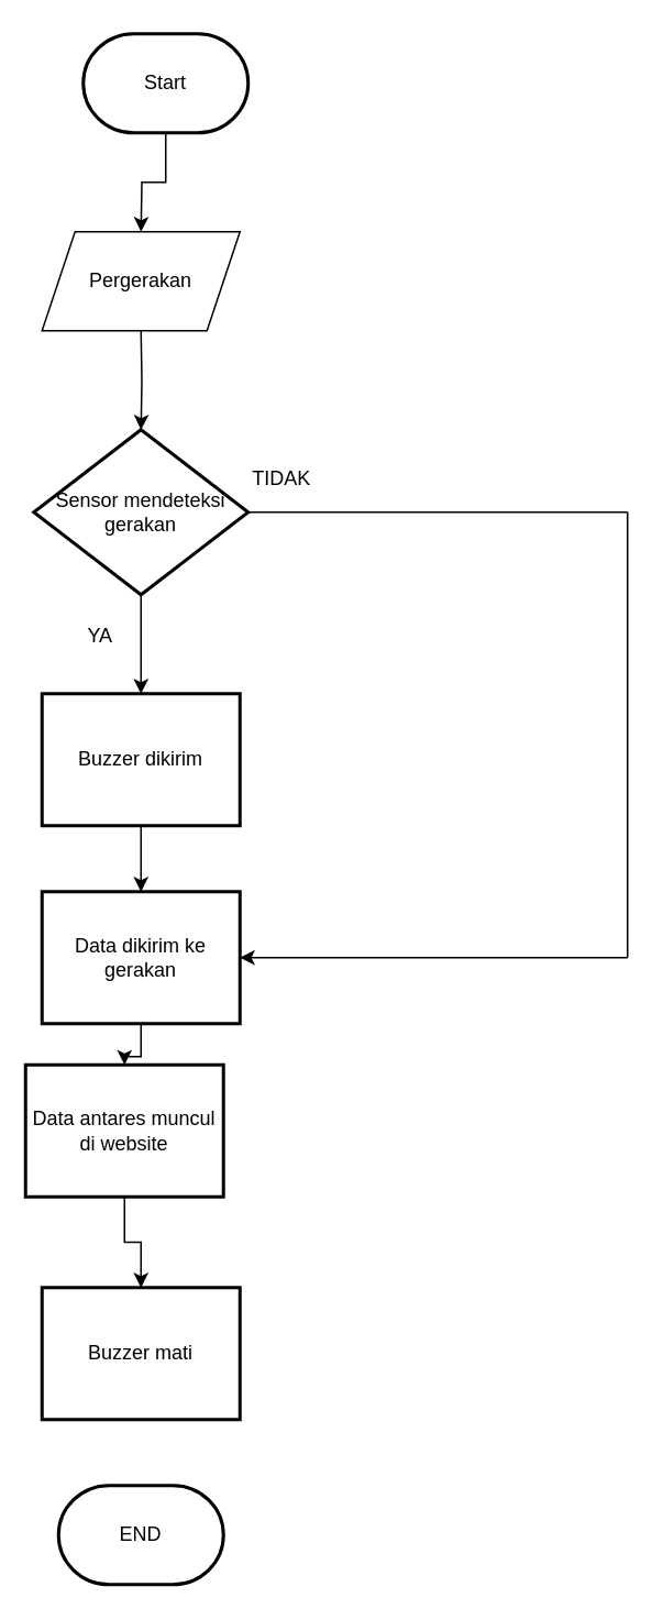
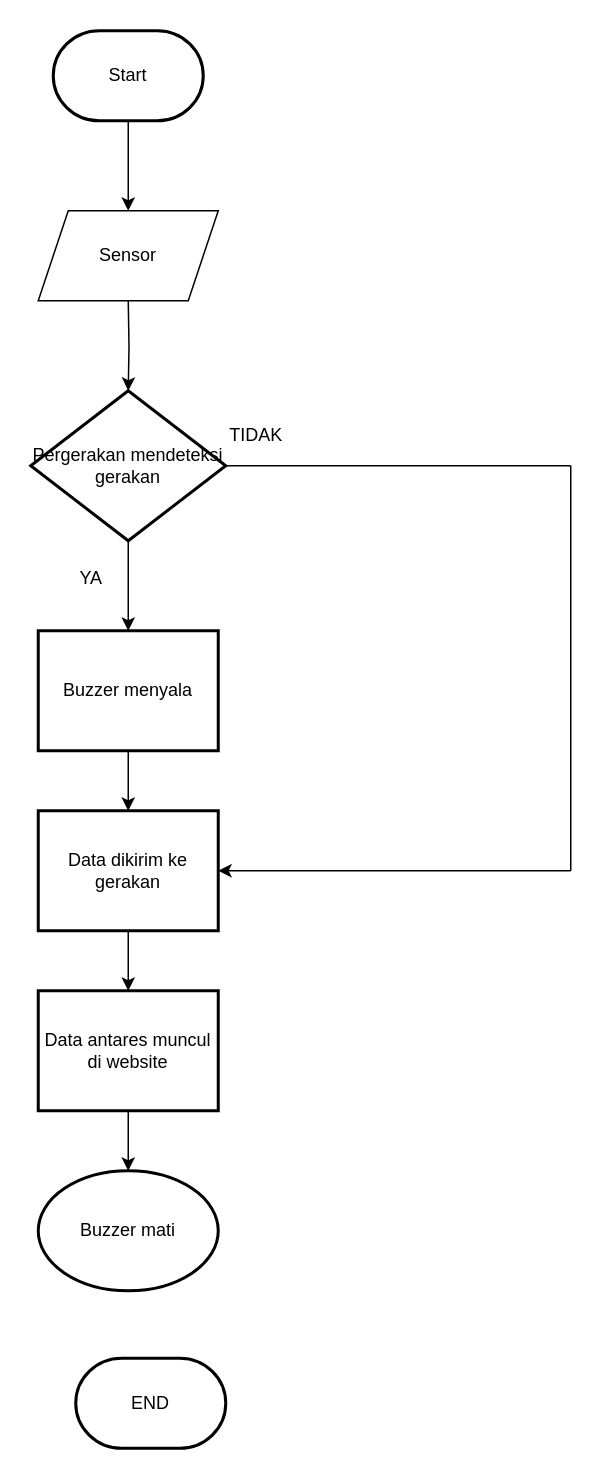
  <mxCell id="0" />
  <mxCell id="1" parent="0" />
  <mxCell id="2" value="" style="edgeStyle=orthogonalEdgeStyle;rounded=0;orthogonalLoop=1;jettySize=auto;html=1;" edge="1" parent="1" source="3"><mxGeometry relative="1" as="geometry"><mxPoint x="85" y="140" as="targetPoint" /></mxGeometry></mxCell>
- <mxCell id="3" value="Start" style="strokeWidth=2;html=1;shape=mxgraph.flowchart.terminator;whiteSpace=wrap;" vertex="1" parent="1"><mxGeometry x="50" y="20" width="100" height="60" as="geometry" /></mxCell>
+ <mxCell id="3" value="Start" style="strokeWidth=2;html=1;shape=mxgraph.flowchart.terminator;whiteSpace=wrap;" vertex="1" parent="1"><mxGeometry x="35" y="20" width="100" height="60" as="geometry" /></mxCell>
  <mxCell id="4" value="" style="edgeStyle=orthogonalEdgeStyle;rounded=0;orthogonalLoop=1;jettySize=auto;html=1;" edge="1" parent="1" target="6"><mxGeometry relative="1" as="geometry"><mxPoint x="85" y="200" as="sourcePoint" /></mxGeometry></mxCell>
  <mxCell id="5" value="" style="edgeStyle=orthogonalEdgeStyle;rounded=0;orthogonalLoop=1;jettySize=auto;html=1;" edge="1" parent="1" source="6" target="8"><mxGeometry relative="1" as="geometry" /></mxCell>
- <mxCell id="6" value="Sensor mendeteksi gerakan" style="rhombus;whiteSpace=wrap;html=1;strokeWidth=2;" vertex="1" parent="1"><mxGeometry x="20" y="260" width="130" height="100" as="geometry" /></mxCell>
+ <mxCell id="6" value="Pergerakan mendeteksi gerakan" style="rhombus;whiteSpace=wrap;html=1;strokeWidth=2;" vertex="1" parent="1"><mxGeometry x="20" y="260" width="130" height="100" as="geometry" /></mxCell>
  <mxCell id="7" value="" style="edgeStyle=orthogonalEdgeStyle;rounded=0;orthogonalLoop=1;jettySize=auto;html=1;" edge="1" parent="1" source="8" target="10"><mxGeometry relative="1" as="geometry" /></mxCell>
- <mxCell id="8" value="Buzzer dikirim" style="whiteSpace=wrap;html=1;strokeWidth=2;" vertex="1" parent="1"><mxGeometry x="25" y="420" width="120" height="80" as="geometry" /></mxCell>
+ <mxCell id="8" value="Buzzer menyala" style="whiteSpace=wrap;html=1;strokeWidth=2;" vertex="1" parent="1"><mxGeometry x="25" y="420" width="120" height="80" as="geometry" /></mxCell>
  <mxCell id="9" value="" style="edgeStyle=orthogonalEdgeStyle;rounded=0;orthogonalLoop=1;jettySize=auto;html=1;" edge="1" parent="1" source="10" target="12"><mxGeometry relative="1" as="geometry" /></mxCell>
  <mxCell id="10" value="Data dikirim ke gerakan" style="whiteSpace=wrap;html=1;strokeWidth=2;" vertex="1" parent="1"><mxGeometry x="25" y="540" width="120" height="80" as="geometry" /></mxCell>
  <mxCell id="11" value="" style="edgeStyle=orthogonalEdgeStyle;rounded=0;orthogonalLoop=1;jettySize=auto;html=1;" edge="1" parent="1" source="12" target="15"><mxGeometry relative="1" as="geometry" /></mxCell>
- <mxCell id="12" value="Data antares muncul di website" style="whiteSpace=wrap;html=1;strokeWidth=2;" vertex="1" parent="1"><mxGeometry x="15" y="645" width="120" height="80" as="geometry" /></mxCell>
- <mxCell id="13" value="END" style="strokeWidth=2;html=1;shape=mxgraph.flowchart.terminator;whiteSpace=wrap;" vertex="1" parent="1"><mxGeometry x="35" y="900" width="100" height="60" as="geometry" /></mxCell>
+ <mxCell id="12" value="Data antares muncul di website" style="whiteSpace=wrap;html=1;strokeWidth=2;" vertex="1" parent="1"><mxGeometry x="25" y="660" width="120" height="80" as="geometry" /></mxCell>
+ <mxCell id="13" value="END" style="strokeWidth=2;html=1;shape=mxgraph.flowchart.terminator;whiteSpace=wrap;" vertex="1" parent="1"><mxGeometry x="50" y="905" width="100" height="60" as="geometry" /></mxCell>
  <mxCell id="14" value="YA" style="text;html=1;align=center;verticalAlign=middle;resizable=0;points=[];autosize=1;strokeColor=none;fillColor=none;" vertex="1" parent="1"><mxGeometry x="45" y="375" width="30" height="20" as="geometry" /></mxCell>
- <mxCell id="15" value="Buzzer mati" style="whiteSpace=wrap;html=1;strokeWidth=2;" vertex="1" parent="1"><mxGeometry x="25" y="780" width="120" height="80" as="geometry" /></mxCell>
+ <mxCell id="15" value="Buzzer mati" style="ellipse;whiteSpace=wrap;html=1;strokeWidth=2;" vertex="1" parent="1"><mxGeometry x="25" y="780" width="120" height="80" as="geometry" /></mxCell>
  <mxCell id="16" value="" style="endArrow=none;html=1;rounded=0;exitX=1;exitY=0.5;exitDx=0;exitDy=0;" edge="1" parent="1" source="6"><mxGeometry width="50" height="50" relative="1" as="geometry"><mxPoint x="80" y="510" as="sourcePoint" /><mxPoint x="380" y="310" as="targetPoint" /></mxGeometry></mxCell>
  <mxCell id="17" value="" style="endArrow=none;html=1;rounded=0;" edge="1" parent="1"><mxGeometry width="50" height="50" relative="1" as="geometry"><mxPoint x="380" y="580" as="sourcePoint" /><mxPoint x="380" y="310" as="targetPoint" /></mxGeometry></mxCell>
  <mxCell id="18" value="" style="endArrow=classic;html=1;rounded=0;entryX=1;entryY=0.5;entryDx=0;entryDy=0;" edge="1" parent="1" target="10"><mxGeometry width="50" height="50" relative="1" as="geometry"><mxPoint x="380" y="580" as="sourcePoint" /><mxPoint x="130" y="600" as="targetPoint" /></mxGeometry></mxCell>
  <mxCell id="19" value="TIDAK" style="text;html=1;align=center;verticalAlign=middle;resizable=0;points=[];autosize=1;strokeColor=none;fillColor=none;" vertex="1" parent="1"><mxGeometry x="145" y="280" width="50" height="20" as="geometry" /></mxCell>
- <mxCell id="20" value="Pergerakan" style="shape=parallelogram;perimeter=parallelogramPerimeter;whiteSpace=wrap;html=1;fixedSize=1;" vertex="1" parent="1"><mxGeometry x="25" y="140" width="120" height="60" as="geometry" /></mxCell>
+ <mxCell id="20" value="Sensor" style="shape=parallelogram;perimeter=parallelogramPerimeter;whiteSpace=wrap;html=1;fixedSize=1;" vertex="1" parent="1"><mxGeometry x="25" y="140" width="120" height="60" as="geometry" /></mxCell>
